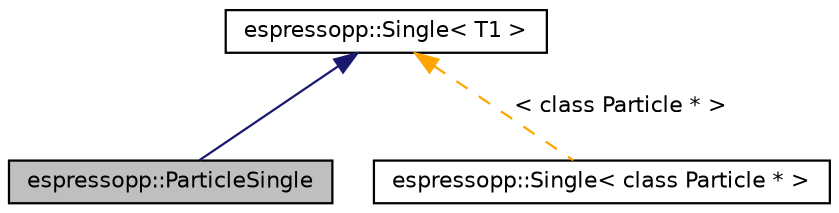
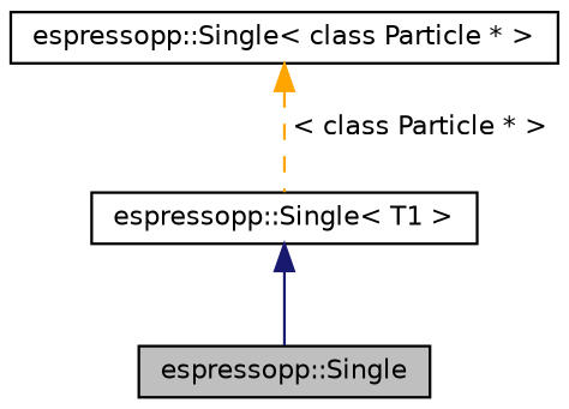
  digraph {
    node [color=black fillcolor=white fontname=Helvetica fontsize=10 shape=record style=filled]
    edge [dir=back fontname=Helvetica fontsize=10 labelfontname=Helvetica labelfontsize=10]
-   n1 [fillcolor=grey75 fontcolor=black height=0.2 label="espressopp::ParticleSingle" width=0.4]
+   n1 [fillcolor=grey75 fontcolor=black height=0.2 label="espressopp::Single" width=0.4]
    n2 [height=0.2 label="espressopp::Single\< class Particle * \>" width=0.4]
    n3 [height=0.2 label="espressopp::Single\< T1 \>" width=0.4]
    n3 -> n1 [color=midnightblue style=solid]
-   n3 -> n2 [color=orange label=" \< class Particle * \>" style=dashed]
+   n2 -> n3 [color=orange label=" \< class Particle * \>" style=dashed]
  }
